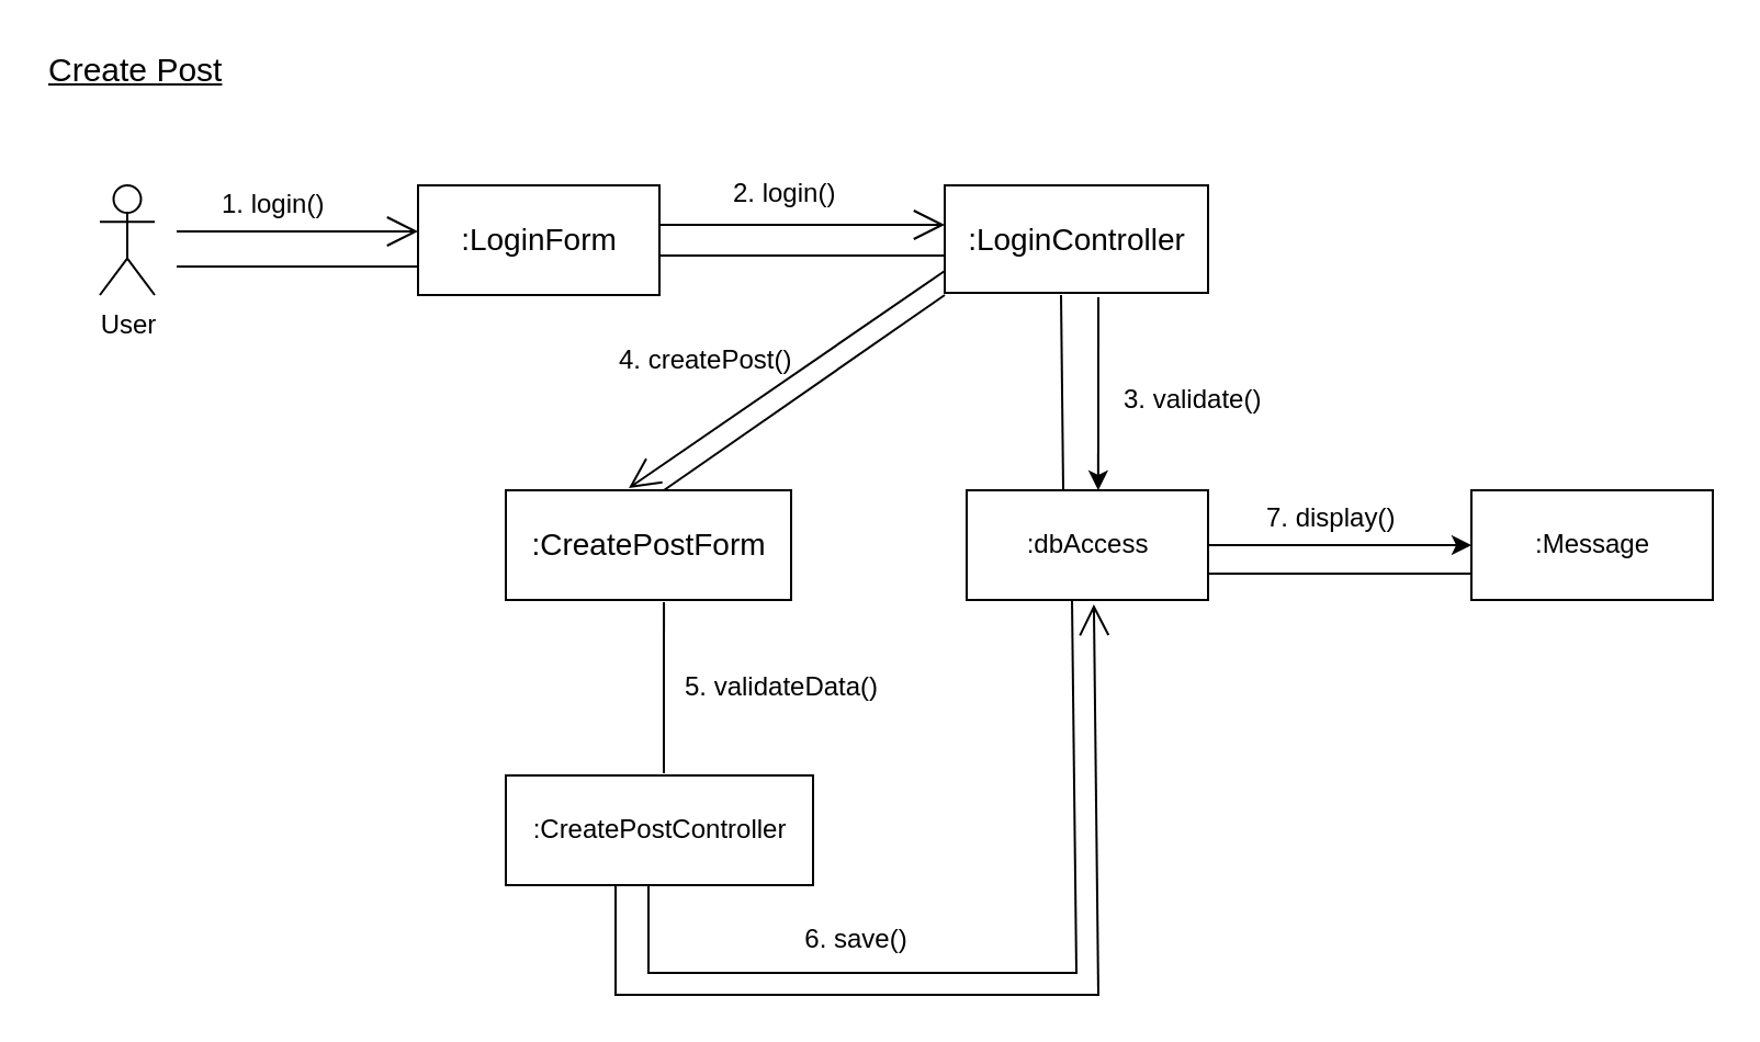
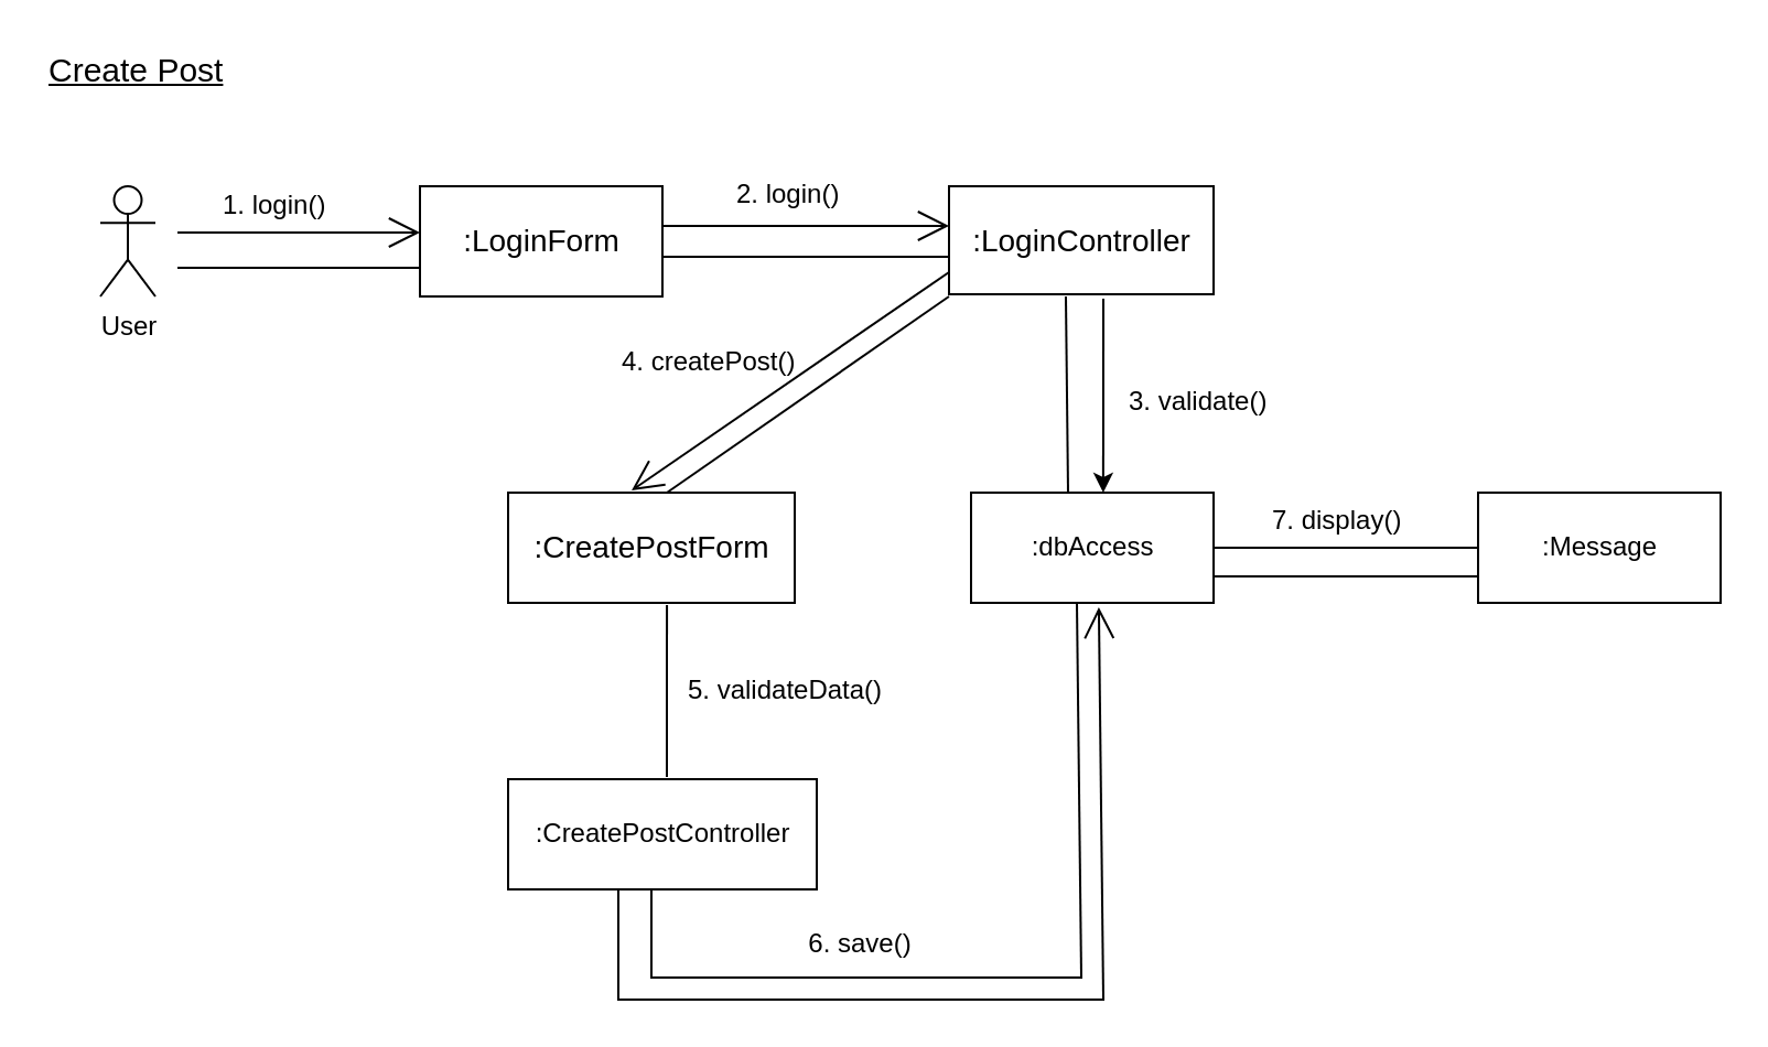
  <mxCell id="0" />
  <mxCell id="1" parent="0" />
  <mxCell id="2" value="&lt;font style=&quot;font-size: 12px&quot;&gt;User&lt;/font&gt;" style="shape=umlActor;verticalLabelPosition=bottom;labelBackgroundColor=#ffffff;verticalAlign=top;html=1;" vertex="1" parent="1"><mxGeometry x="45" y="84" width="25" height="50" as="geometry" /></mxCell>
  <mxCell id="3" value="&lt;font style=&quot;font-size: 15px&quot;&gt;&lt;u&gt;Create Post&lt;/u&gt;&lt;/font&gt;" style="text;html=1;resizable=0;points=[];autosize=1;align=left;verticalAlign=top;spacingTop=-4;" vertex="1" parent="1"><mxGeometry x="20" y="20" width="90" height="20" as="geometry" /></mxCell>
  <mxCell id="4" value="&lt;font style=&quot;font-size: 14px&quot;&gt;:LoginForm&lt;/font&gt;" style="html=1;" vertex="1" parent="1"><mxGeometry x="190" y="84" width="110" height="50" as="geometry" /></mxCell>
  <mxCell id="5" value="&lt;font style=&quot;font-size: 14px&quot;&gt;:LoginController&lt;/font&gt;" style="html=1;" vertex="1" parent="1"><mxGeometry x="430" y="84" width="120" height="49" as="geometry" /></mxCell>
  <mxCell id="6" value=":dbAccess" style="html=1;" vertex="1" parent="1"><mxGeometry x="440" y="223" width="110" height="50" as="geometry" /></mxCell>
  <mxCell id="7" value="&lt;font style=&quot;font-size: 14px&quot;&gt;:CreatePostForm&lt;/font&gt;" style="html=1;" vertex="1" parent="1"><mxGeometry x="230" y="223" width="130" height="50" as="geometry" /></mxCell>
  <mxCell id="8" value=":CreatePostController" style="html=1;" vertex="1" parent="1"><mxGeometry x="230" y="353" width="140" height="50" as="geometry" /></mxCell>
  <mxCell id="9" value=":Message" style="html=1;" vertex="1" parent="1"><mxGeometry x="670" y="223" width="110" height="50" as="geometry" /></mxCell>
  <mxCell id="10" value="" style="endArrow=open;endFill=1;endSize=12;html=1;entryX=0;entryY=0.5;entryDx=0;entryDy=0;" edge="1" parent="1"><mxGeometry width="160" relative="1" as="geometry"><mxPoint x="80" y="105" as="sourcePoint" /><mxPoint x="190" y="105" as="targetPoint" /></mxGeometry></mxCell>
  <mxCell id="11" value="1. login()" style="text;html=1;resizable=0;points=[];autosize=1;align=left;verticalAlign=top;spacingTop=-4;" vertex="1" parent="1"><mxGeometry x="99" y="83" width="60" height="20" as="geometry" /></mxCell>
  <mxCell id="12" value="" style="endArrow=open;endFill=1;endSize=12;html=1;" edge="1" parent="1"><mxGeometry width="160" relative="1" as="geometry"><mxPoint x="300" y="102" as="sourcePoint" /><mxPoint x="430" y="102" as="targetPoint" /></mxGeometry></mxCell>
  <mxCell id="13" value="" style="line;strokeWidth=1;fillColor=none;align=left;verticalAlign=middle;spacingTop=-1;spacingLeft=3;spacingRight=3;rotatable=0;labelPosition=right;points=[];portConstraint=eastwest;" vertex="1" parent="1"><mxGeometry x="80" y="117" width="110" height="8" as="geometry" /></mxCell>
  <mxCell id="14" value="" style="line;strokeWidth=1;fillColor=none;align=left;verticalAlign=middle;spacingTop=-1;spacingLeft=3;spacingRight=3;rotatable=0;labelPosition=right;points=[];portConstraint=eastwest;" vertex="1" parent="1"><mxGeometry x="300" y="112" width="130" height="8" as="geometry" /></mxCell>
  <mxCell id="15" value="2. login()" style="text;html=1;resizable=0;points=[];autosize=1;align=left;verticalAlign=top;spacingTop=-4;" vertex="1" parent="1"><mxGeometry x="332" y="78" width="60" height="20" as="geometry" /></mxCell>
  <mxCell id="16" value="" style="endArrow=none;html=1;entryX=0;entryY=1.02;entryDx=0;entryDy=0;entryPerimeter=0;exitX=0.554;exitY=0;exitDx=0;exitDy=0;exitPerimeter=0;" edge="1" parent="1" source="7" target="5"><mxGeometry width="50" height="50" relative="1" as="geometry"><mxPoint x="332" y="199" as="sourcePoint" /><mxPoint x="382" y="149" as="targetPoint" /></mxGeometry></mxCell>
  <mxCell id="17" value="" style="endArrow=none;html=1;exitX=0.4;exitY=0.04;exitDx=0;exitDy=0;exitPerimeter=0;" edge="1" parent="1"><mxGeometry width="50" height="50" relative="1" as="geometry"><mxPoint x="484" y="223" as="sourcePoint" /><mxPoint x="483" y="134" as="targetPoint" /></mxGeometry></mxCell>
  <mxCell id="18" value="" style="endArrow=none;html=1;entryX=0.554;entryY=1.04;entryDx=0;entryDy=0;entryPerimeter=0;" edge="1" parent="1"><mxGeometry width="50" height="50" relative="1" as="geometry"><mxPoint x="302" y="352" as="sourcePoint" /><mxPoint x="302.02" y="274" as="targetPoint" /></mxGeometry></mxCell>
  <mxCell id="19" value="" style="shape=partialRectangle;whiteSpace=wrap;html=1;top=0;left=0;fillColor=none;direction=south;" vertex="1" parent="1"><mxGeometry x="295" y="403" width="195" height="40" as="geometry" /></mxCell>
  <mxCell id="20" value="" style="endArrow=none;html=1;exitX=1;exitY=0;exitDx=0;exitDy=0;" edge="1" parent="1" source="19"><mxGeometry width="50" height="50" relative="1" as="geometry"><mxPoint x="470" y="343" as="sourcePoint" /><mxPoint x="488" y="273" as="targetPoint" /></mxGeometry></mxCell>
  <mxCell id="21" value="" style="endArrow=classic;html=1;entryX=0.545;entryY=0;entryDx=0;entryDy=0;entryPerimeter=0;" edge="1" parent="1" target="6"><mxGeometry width="50" height="50" relative="1" as="geometry"><mxPoint x="500" y="135" as="sourcePoint" /><mxPoint x="580" y="153" as="targetPoint" /></mxGeometry></mxCell>
- <mxCell id="22" value="" style="endArrow=classic;html=1;exitX=1;exitY=0.5;exitDx=0;exitDy=0;entryX=0;entryY=0.5;entryDx=0;entryDy=0;" edge="1" parent="1" source="6" target="9"><mxGeometry width="50" height="50" relative="1" as="geometry"><mxPoint x="580" y="263" as="sourcePoint" /><mxPoint x="630" y="213" as="targetPoint" /></mxGeometry></mxCell>
+ <mxCell id="22" value="" style="endArrow=none;html=1;exitX=1;exitY=0.5;exitDx=0;exitDy=0;entryX=0;entryY=0.5;entryDx=0;entryDy=0;" edge="1" parent="1" source="6" target="9"><mxGeometry width="50" height="50" relative="1" as="geometry"><mxPoint x="580" y="263" as="sourcePoint" /><mxPoint x="630" y="213" as="targetPoint" /></mxGeometry></mxCell>
  <mxCell id="23" value="" style="line;strokeWidth=1;fillColor=none;align=left;verticalAlign=middle;spacingTop=-1;spacingLeft=3;spacingRight=3;rotatable=0;labelPosition=right;points=[];portConstraint=eastwest;" vertex="1" parent="1"><mxGeometry x="550" y="257" width="120" height="8" as="geometry" /></mxCell>
  <mxCell id="24" value="" style="endArrow=open;endFill=1;endSize=12;html=1;exitX=0;exitY=0.796;exitDx=0;exitDy=0;exitPerimeter=0;entryX=0.431;entryY=-0.02;entryDx=0;entryDy=0;entryPerimeter=0;" edge="1" parent="1" source="5" target="7"><mxGeometry width="160" relative="1" as="geometry"><mxPoint x="190" y="153" as="sourcePoint" /><mxPoint x="240" y="213" as="targetPoint" /></mxGeometry></mxCell>
  <mxCell id="25" value="6. save()" style="shape=partialRectangle;whiteSpace=wrap;html=1;top=0;left=0;fillColor=none;direction=south;" vertex="1" parent="1"><mxGeometry x="280" y="403" width="220" height="50" as="geometry" /></mxCell>
  <mxCell id="26" value="" style="endArrow=open;endFill=1;endSize=12;html=1;exitX=1;exitY=0;exitDx=0;exitDy=0;entryX=0.636;entryY=1.04;entryDx=0;entryDy=0;entryPerimeter=0;" edge="1" parent="1"><mxGeometry width="160" relative="1" as="geometry"><mxPoint x="500" y="453" as="sourcePoint" /><mxPoint x="497.96" y="275" as="targetPoint" /></mxGeometry></mxCell>
  <mxCell id="27" value="3. validate()" style="text;html=1;resizable=0;points=[];autosize=1;align=left;verticalAlign=top;spacingTop=-4;" vertex="1" parent="1"><mxGeometry x="510" y="172" width="80" height="20" as="geometry" /></mxCell>
  <mxCell id="28" value="4. createPost()" style="text;html=1;resizable=0;points=[];autosize=1;align=left;verticalAlign=top;spacingTop=-4;" vertex="1" parent="1"><mxGeometry x="280" y="154" width="90" height="20" as="geometry" /></mxCell>
  <mxCell id="29" value="5. validateData()" style="text;html=1;resizable=0;points=[];autosize=1;align=left;verticalAlign=top;spacingTop=-4;" vertex="1" parent="1"><mxGeometry x="310" y="303" width="100" height="20" as="geometry" /></mxCell>
  <mxCell id="30" value="7. display()" style="text;html=1;resizable=0;points=[];autosize=1;align=left;verticalAlign=top;spacingTop=-4;" vertex="1" parent="1"><mxGeometry x="575" y="226" width="70" height="20" as="geometry" /></mxCell>
